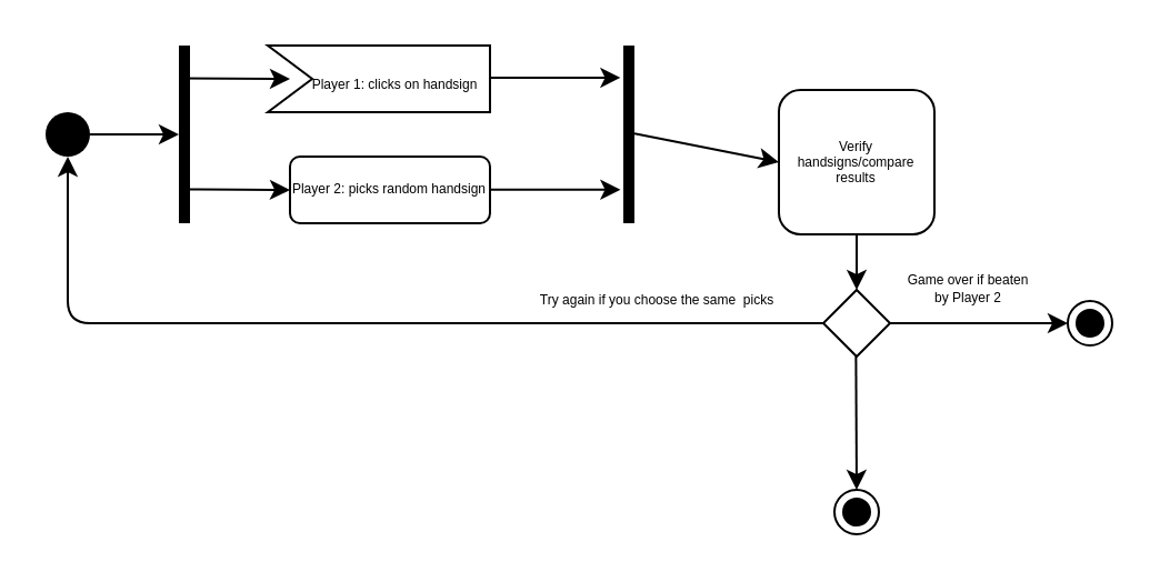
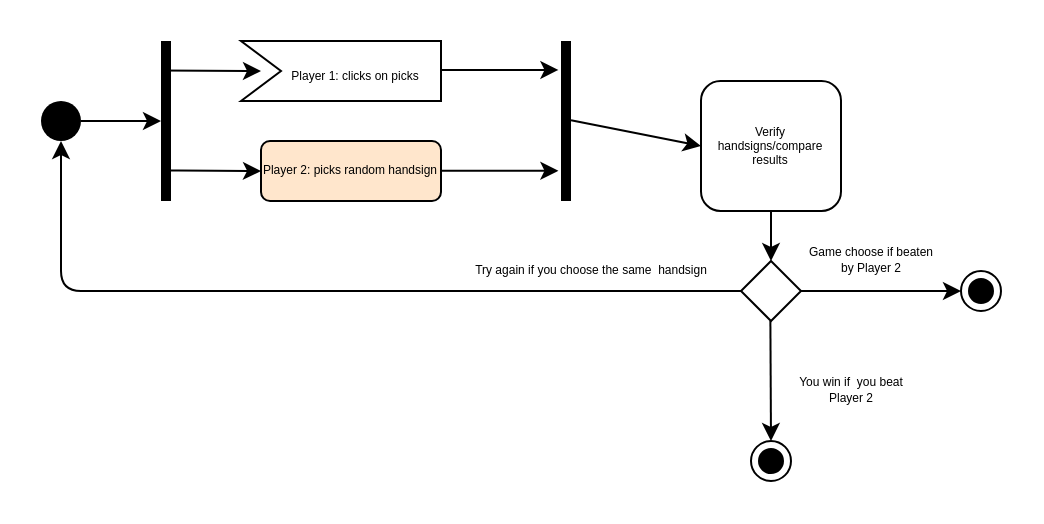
  <mxCell id="0" />
  <mxCell id="1" parent="0" />
  <mxCell id="2" value="" style="ellipse;fillColor=#000000;strokeColor=none;" vertex="1" parent="1"><mxGeometry x="20" y="50" width="20" height="20" as="geometry" /></mxCell>
  <mxCell id="3" value="" style="endArrow=classic;html=1;exitX=1;exitY=0.5;exitDx=0;exitDy=0;" edge="1" parent="1" source="2"><mxGeometry width="50" height="50" relative="1" as="geometry"><mxPoint x="50" y="60" as="sourcePoint" /><mxPoint x="80" y="60" as="targetPoint" /></mxGeometry></mxCell>
  <mxCell id="4" value="" style="html=1;points=[];perimeter=orthogonalPerimeter;fillColor=#000000;strokeColor=none;" vertex="1" parent="1"><mxGeometry x="80" y="20" width="5" height="80" as="geometry" /></mxCell>
  <mxCell id="5" value="" style="endArrow=classic;html=1;" edge="1" parent="1"><mxGeometry width="50" height="50" relative="1" as="geometry"><mxPoint x="80" y="34.78" as="sourcePoint" /><mxPoint x="130" y="35" as="targetPoint" /><Array as="points" /></mxGeometry></mxCell>
  <mxCell id="6" value="" style="endArrow=classic;html=1;entryX=0;entryY=0.5;entryDx=0;entryDy=0;" edge="1" parent="1" target="8"><mxGeometry width="50" height="50" relative="1" as="geometry"><mxPoint x="80" y="84.74" as="sourcePoint" /><mxPoint x="127" y="84.74" as="targetPoint" /><Array as="points"><mxPoint x="97" y="84.74" /></Array></mxGeometry></mxCell>
- <mxCell id="7" value="&lt;span style=&quot;font-size: 6px&quot;&gt;Player 1: clicks on handsign&lt;/span&gt;" style="html=1;shape=mxgraph.infographic.ribbonSimple;notch1=20;notch2=0;align=center;verticalAlign=middle;fontSize=14;fontStyle=0;fillColor=#FFFFFF;flipH=0;spacingRight=0;spacingLeft=14;strokeColor=#000000;" vertex="1" parent="1"><mxGeometry x="120" y="20" width="100" height="30" as="geometry" /></mxCell>
- <mxCell id="8" value="Player 2: picks random handsign" style="rounded=1;whiteSpace=wrap;html=1;fontSize=6;strokeColor=#000000;" vertex="1" parent="1"><mxGeometry x="130" y="70" width="90" height="30" as="geometry" /></mxCell>
+ <mxCell id="7" value="&lt;span style=&quot;font-size: 6px&quot;&gt;Player 1: clicks on picks&lt;/span&gt;" style="html=1;shape=mxgraph.infographic.ribbonSimple;notch1=20;notch2=0;align=center;verticalAlign=middle;fontSize=14;fontStyle=0;fillColor=#FFFFFF;flipH=0;spacingRight=0;spacingLeft=14;strokeColor=#000000;" vertex="1" parent="1"><mxGeometry x="120" y="20" width="100" height="30" as="geometry" /></mxCell>
+ <mxCell id="8" value="Player 2: picks random handsign" style="rounded=1;whiteSpace=wrap;html=1;fontSize=6;strokeColor=#000000;fillColor=#ffe6cc;" vertex="1" parent="1"><mxGeometry x="130" y="70" width="90" height="30" as="geometry" /></mxCell>
  <mxCell id="9" value="" style="html=1;points=[];perimeter=orthogonalPerimeter;fillColor=#000000;strokeColor=none;" vertex="1" parent="1"><mxGeometry x="280" y="20" width="5" height="80" as="geometry" /></mxCell>
  <mxCell id="10" value="" style="endArrow=classic;html=1;entryX=-0.259;entryY=0.181;entryDx=0;entryDy=0;entryPerimeter=0;" edge="1" parent="1" target="9"><mxGeometry width="50" height="50" relative="1" as="geometry"><mxPoint x="220" y="34.5" as="sourcePoint" /><mxPoint x="270" y="34.72" as="targetPoint" /><Array as="points" /></mxGeometry></mxCell>
  <mxCell id="11" value="" style="endArrow=classic;html=1;entryX=-0.259;entryY=0.181;entryDx=0;entryDy=0;entryPerimeter=0;" edge="1" parent="1"><mxGeometry width="50" height="50" relative="1" as="geometry"><mxPoint x="220" y="84.9" as="sourcePoint" /><mxPoint x="278.705" y="84.88" as="targetPoint" /><Array as="points" /></mxGeometry></mxCell>
  <mxCell id="12" value="" style="endArrow=classic;html=1;entryX=0;entryY=0.5;entryDx=0;entryDy=0;" edge="1" parent="1" target="13"><mxGeometry width="50" height="50" relative="1" as="geometry"><mxPoint x="285" y="59.6" as="sourcePoint" /><mxPoint x="343.705" y="59.58" as="targetPoint" /><Array as="points" /></mxGeometry></mxCell>
  <mxCell id="13" value="Verify handsigns/compare results" style="rounded=1;whiteSpace=wrap;html=1;fontSize=6;strokeColor=#000000;" vertex="1" parent="1"><mxGeometry x="350" y="40" width="70" height="65" as="geometry" /></mxCell>
  <mxCell id="14" value="" style="rhombus;whiteSpace=wrap;html=1;fontSize=6;strokeColor=#000000;" vertex="1" parent="1"><mxGeometry x="370" y="130" width="30" height="30" as="geometry" /></mxCell>
  <mxCell id="15" value="" style="endArrow=classic;html=1;entryX=0.5;entryY=0;entryDx=0;entryDy=0;exitX=0.5;exitY=1;exitDx=0;exitDy=0;" edge="1" parent="1" source="13" target="14"><mxGeometry width="50" height="50" relative="1" as="geometry"><mxPoint x="380" y="100" as="sourcePoint" /><mxPoint x="445" y="100.4" as="targetPoint" /><Array as="points" /></mxGeometry></mxCell>
  <mxCell id="16" value="" style="endArrow=classic;html=1;exitX=1;exitY=0.5;exitDx=0;exitDy=0;" edge="1" parent="1" source="14"><mxGeometry width="50" height="50" relative="1" as="geometry"><mxPoint x="440" y="140" as="sourcePoint" /><mxPoint x="480" y="145" as="targetPoint" /><Array as="points" /></mxGeometry></mxCell>
  <mxCell id="17" value="" style="ellipse;html=1;shape=endState;fillColor=#000000;strokeColor=#000000;fontSize=6;" vertex="1" parent="1"><mxGeometry x="480" y="135" width="20" height="20" as="geometry" /></mxCell>
- <mxCell id="18" value="&lt;font style=&quot;font-size: 6px&quot;&gt;Game over if beaten&lt;br&gt;by Player 2&lt;br&gt;&lt;/font&gt;" style="text;html=1;align=center;verticalAlign=middle;resizable=0;points=[];autosize=1;strokeColor=none;fillColor=none;fontSize=6;" vertex="1" parent="1"><mxGeometry x="400" y="120" width="70" height="20" as="geometry" /></mxCell>
+ <mxCell id="18" value="&lt;font style=&quot;font-size: 6px&quot;&gt;Game choose if beaten&lt;br&gt;by Player 2&lt;br&gt;&lt;/font&gt;" style="text;html=1;align=center;verticalAlign=middle;resizable=0;points=[];autosize=1;strokeColor=none;fillColor=none;fontSize=6;" vertex="1" parent="1"><mxGeometry x="400" y="120" width="70" height="20" as="geometry" /></mxCell>
  <mxCell id="19" value="" style="endArrow=classic;html=1;exitX=0;exitY=0.5;exitDx=0;exitDy=0;entryX=0.5;entryY=1;entryDx=0;entryDy=0;" edge="1" parent="1" source="14" target="2"><mxGeometry width="50" height="50" relative="1" as="geometry"><mxPoint x="270" y="170" as="sourcePoint" /><mxPoint x="20" y="145" as="targetPoint" /><Array as="points"><mxPoint x="30" y="145" /></Array></mxGeometry></mxCell>
- <mxCell id="20" value="&lt;font style=&quot;font-size: 6px&quot;&gt;Try again if you choose the same&amp;nbsp; picks&lt;/font&gt;" style="text;html=1;align=center;verticalAlign=middle;resizable=0;points=[];autosize=1;strokeColor=none;fillColor=none;fontSize=6;" vertex="1" parent="1"><mxGeometry x="230" y="130" width="130" height="10" as="geometry" /></mxCell>
+ <mxCell id="20" value="&lt;font style=&quot;font-size: 6px&quot;&gt;Try again if you choose the same&amp;nbsp; handsign&lt;/font&gt;" style="text;html=1;align=center;verticalAlign=middle;resizable=0;points=[];autosize=1;strokeColor=none;fillColor=none;fontSize=6;" vertex="1" parent="1"><mxGeometry x="230" y="130" width="130" height="10" as="geometry" /></mxCell>
  <mxCell id="21" value="" style="endArrow=classic;html=1;exitX=1;exitY=0.5;exitDx=0;exitDy=0;" edge="1" parent="1"><mxGeometry width="50" height="50" relative="1" as="geometry"><mxPoint x="384.69" y="160" as="sourcePoint" /><mxPoint x="385" y="220" as="targetPoint" /><Array as="points" /></mxGeometry></mxCell>
  <mxCell id="22" value="" style="ellipse;html=1;shape=endState;fillColor=#000000;strokeColor=#000000;fontSize=6;" vertex="1" parent="1"><mxGeometry x="375" y="220" width="20" height="20" as="geometry" /></mxCell>
+ <mxCell id="23" value="&lt;font style=&quot;font-size: 6px&quot;&gt;You win if&amp;nbsp; you beat&lt;br&gt;Player 2&lt;br&gt;&lt;/font&gt;" style="text;html=1;align=center;verticalAlign=middle;resizable=0;points=[];autosize=1;strokeColor=none;fillColor=none;fontSize=6;" vertex="1" parent="1"><mxGeometry x="390" y="185" width="70" height="20" as="geometry" /></mxCell>
